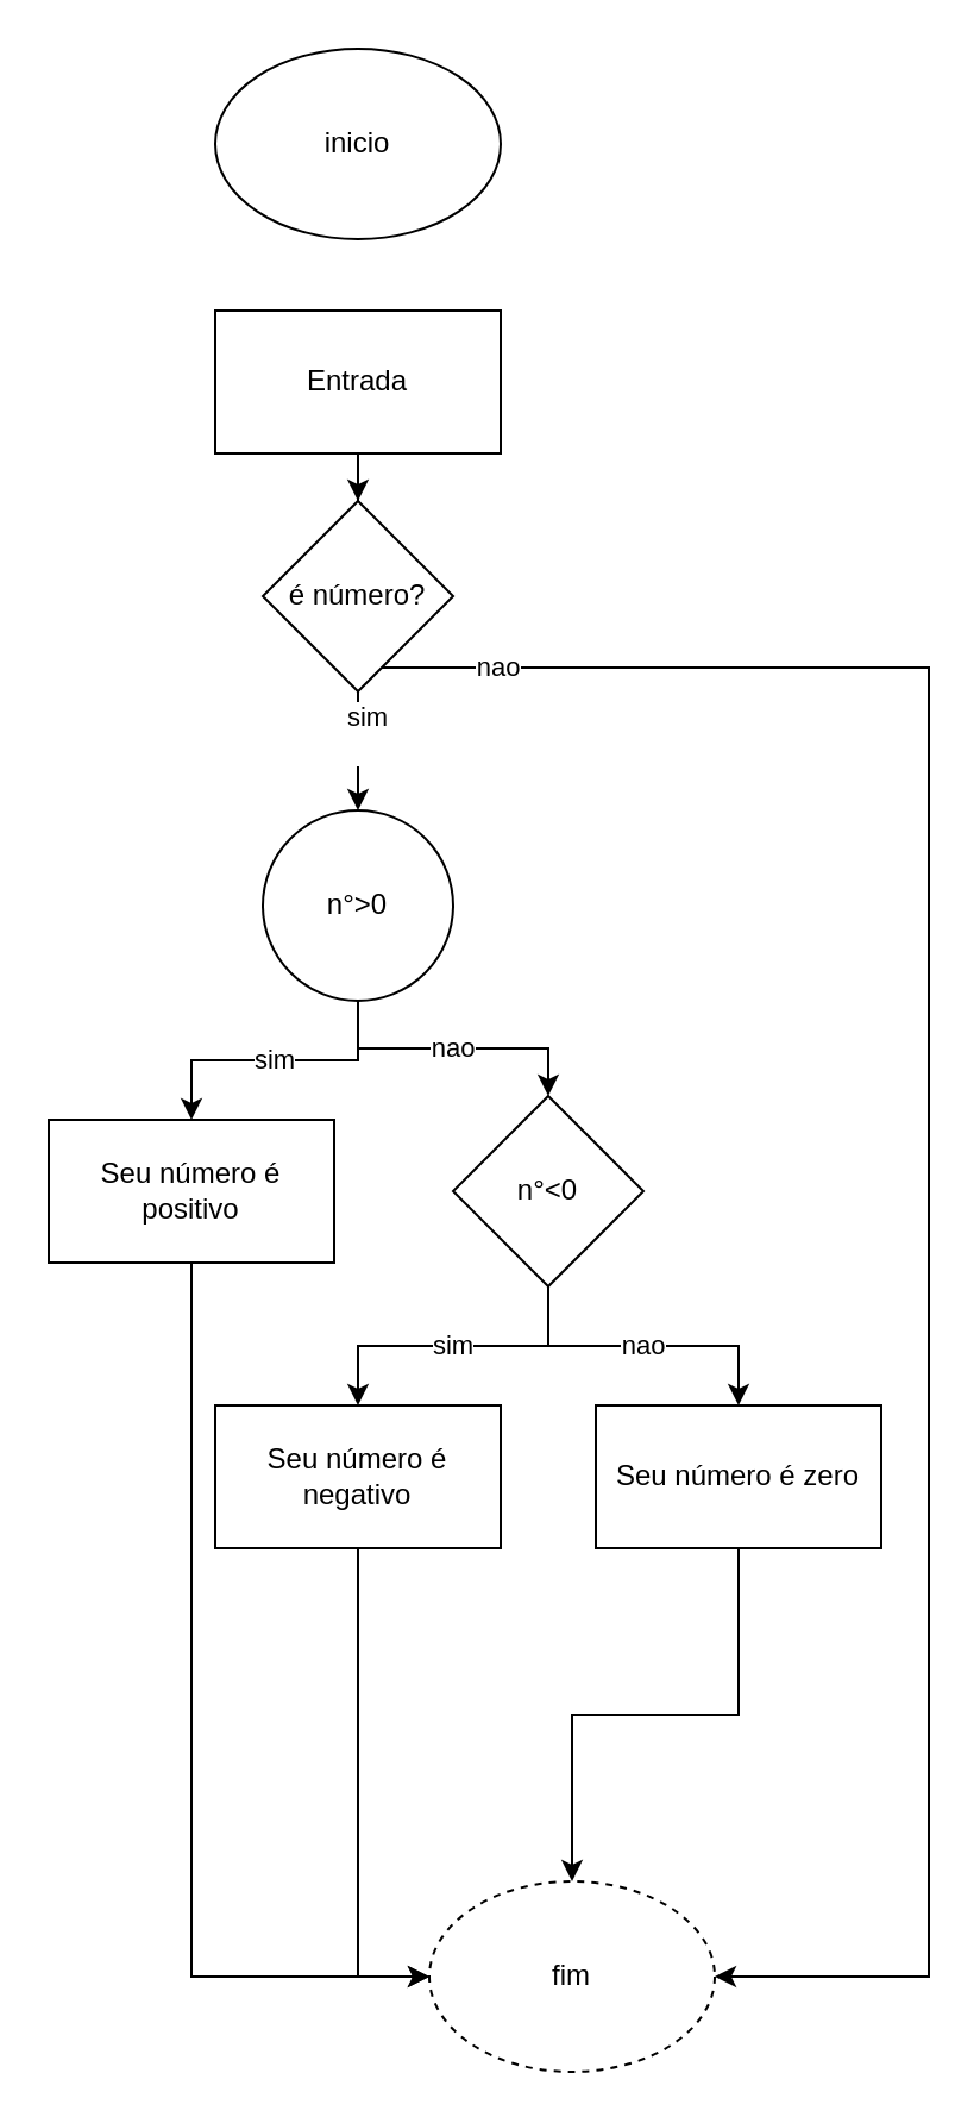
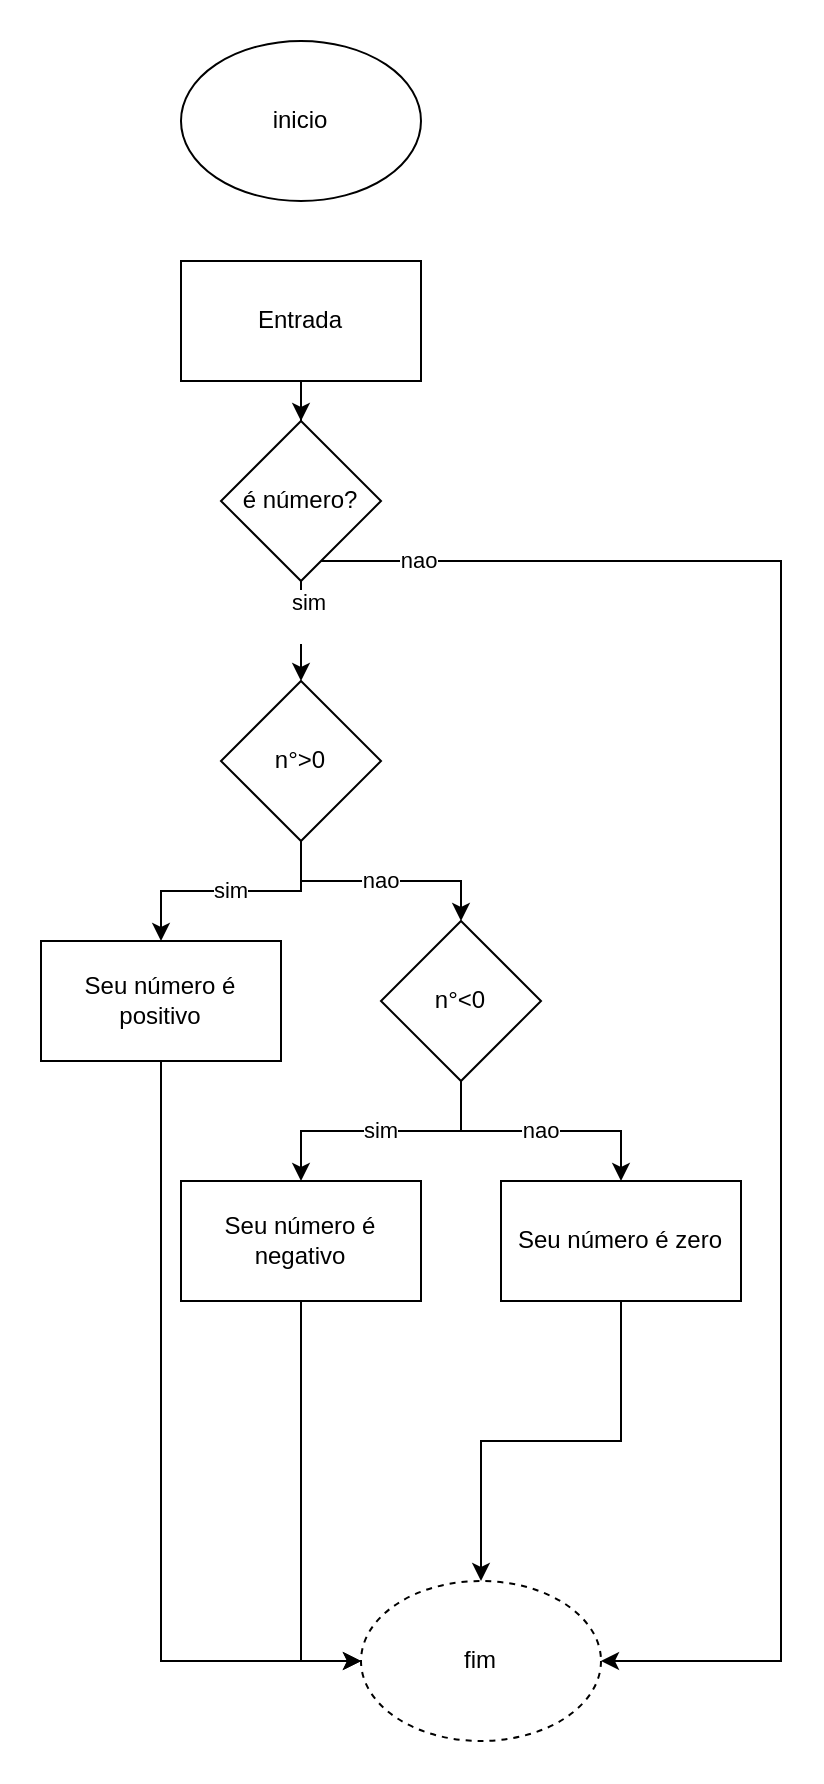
  <mxCell id="0" />
  <mxCell id="1" parent="0" />
  <mxCell id="2" style="edgeStyle=orthogonalEdgeStyle;rounded=0;orthogonalLoop=1;jettySize=auto;html=1;entryX=0.5;entryY=0;entryDx=0;entryDy=0;" edge="1" parent="1" source="3" target="21"><mxGeometry relative="1" as="geometry" /></mxCell>
  <mxCell id="3" value="Entrada" style="rounded=0;whiteSpace=wrap;html=1;" vertex="1" parent="1"><mxGeometry x="90" y="130" width="120" height="60" as="geometry" /></mxCell>
  <mxCell id="4" value="sim" style="edgeStyle=orthogonalEdgeStyle;rounded=0;orthogonalLoop=1;jettySize=auto;html=1;entryX=0.5;entryY=0;entryDx=0;entryDy=0;" edge="1" parent="1" source="6" target="8"><mxGeometry relative="1" as="geometry" /></mxCell>
  <mxCell id="5" value="nao" style="edgeStyle=orthogonalEdgeStyle;rounded=0;orthogonalLoop=1;jettySize=auto;html=1;" edge="1" parent="1" source="6" target="11"><mxGeometry relative="1" as="geometry"><Array as="points"><mxPoint x="150" y="440" /><mxPoint x="230" y="440" /></Array></mxGeometry></mxCell>
- <mxCell id="6" value="n°&amp;gt;0" style="ellipse;whiteSpace=wrap;html=1;" vertex="1" parent="1"><mxGeometry x="110" y="340" width="80" height="80" as="geometry" /></mxCell>
+ <mxCell id="6" value="n°&amp;gt;0" style="rhombus;whiteSpace=wrap;html=1;" vertex="1" parent="1"><mxGeometry x="110" y="340" width="80" height="80" as="geometry" /></mxCell>
  <mxCell id="7" style="edgeStyle=orthogonalEdgeStyle;rounded=0;orthogonalLoop=1;jettySize=auto;html=1;entryX=0;entryY=0.5;entryDx=0;entryDy=0;" edge="1" parent="1" source="8" target="16"><mxGeometry relative="1" as="geometry"><mxPoint x="80" y="850" as="targetPoint" /><Array as="points"><mxPoint x="80" y="830" /></Array></mxGeometry></mxCell>
  <mxCell id="8" value="Seu número é positivo" style="rounded=0;whiteSpace=wrap;html=1;" vertex="1" parent="1"><mxGeometry x="20" y="470" width="120" height="60" as="geometry" /></mxCell>
  <mxCell id="9" value="sim" style="edgeStyle=orthogonalEdgeStyle;rounded=0;orthogonalLoop=1;jettySize=auto;html=1;entryX=0.5;entryY=0;entryDx=0;entryDy=0;" edge="1" parent="1" source="11" target="13"><mxGeometry relative="1" as="geometry" /></mxCell>
  <mxCell id="10" value="nao" style="edgeStyle=orthogonalEdgeStyle;rounded=0;orthogonalLoop=1;jettySize=auto;html=1;entryX=0.5;entryY=0;entryDx=0;entryDy=0;" edge="1" parent="1" source="11" target="15"><mxGeometry relative="1" as="geometry"><mxPoint x="310" y="580" as="targetPoint" /></mxGeometry></mxCell>
  <mxCell id="11" value="n°&amp;lt;0" style="rhombus;whiteSpace=wrap;html=1;" vertex="1" parent="1"><mxGeometry x="190" y="460" width="80" height="80" as="geometry" /></mxCell>
  <mxCell id="12" style="edgeStyle=orthogonalEdgeStyle;rounded=0;orthogonalLoop=1;jettySize=auto;html=1;entryX=0;entryY=0.5;entryDx=0;entryDy=0;" edge="1" parent="1" source="13" target="16"><mxGeometry relative="1" as="geometry" /></mxCell>
  <mxCell id="13" value="Seu número é negativo" style="rounded=0;whiteSpace=wrap;html=1;" vertex="1" parent="1"><mxGeometry x="90" y="590" width="120" height="60" as="geometry" /></mxCell>
  <mxCell id="14" style="edgeStyle=orthogonalEdgeStyle;rounded=0;orthogonalLoop=1;jettySize=auto;html=1;entryX=0.5;entryY=0;entryDx=0;entryDy=0;" edge="1" parent="1" source="15" target="16"><mxGeometry relative="1" as="geometry" /></mxCell>
  <mxCell id="15" value="Seu número é zero" style="rounded=0;whiteSpace=wrap;html=1;" vertex="1" parent="1"><mxGeometry x="250" y="590" width="120" height="60" as="geometry" /></mxCell>
  <mxCell id="16" value="fim" style="ellipse;whiteSpace=wrap;html=1;dashed=1;" vertex="1" parent="1"><mxGeometry x="180" y="790" width="120" height="80" as="geometry" /></mxCell>
  <mxCell id="17" value="inicio" style="ellipse;whiteSpace=wrap;html=1;" vertex="1" parent="1"><mxGeometry x="90" width="120" height="80" as="geometry" y="20" /></mxCell>
  <mxCell id="18" value="nao" style="edgeStyle=orthogonalEdgeStyle;rounded=0;orthogonalLoop=1;jettySize=auto;html=1;entryX=1;entryY=0.5;entryDx=0;entryDy=0;" edge="1" parent="1" source="21" target="16"><mxGeometry x="-0.885" relative="1" as="geometry"><Array as="points"><mxPoint x="390" y="280" /><mxPoint x="390" y="830" /></Array><mxPoint x="-1" as="offset" /></mxGeometry></mxCell>
  <mxCell id="19" style="edgeStyle=orthogonalEdgeStyle;rounded=0;orthogonalLoop=1;jettySize=auto;html=1;entryX=0.5;entryY=0;entryDx=0;entryDy=0;" edge="1" parent="1" source="21" target="6"><mxGeometry relative="1" as="geometry" /></mxCell>
  <mxCell id="20" value="sim&lt;div&gt;&lt;br&gt;&lt;/div&gt;" style="edgeLabel;html=1;align=center;verticalAlign=middle;resizable=0;points=[];" vertex="1" connectable="0" parent="19"><mxGeometry x="-0.334" y="3" relative="1" as="geometry"><mxPoint as="offset" /></mxGeometry></mxCell>
  <mxCell id="21" value="é número?" style="rhombus;whiteSpace=wrap;html=1;" vertex="1" parent="1"><mxGeometry x="110" y="210" width="80" height="80" as="geometry" /></mxCell>
